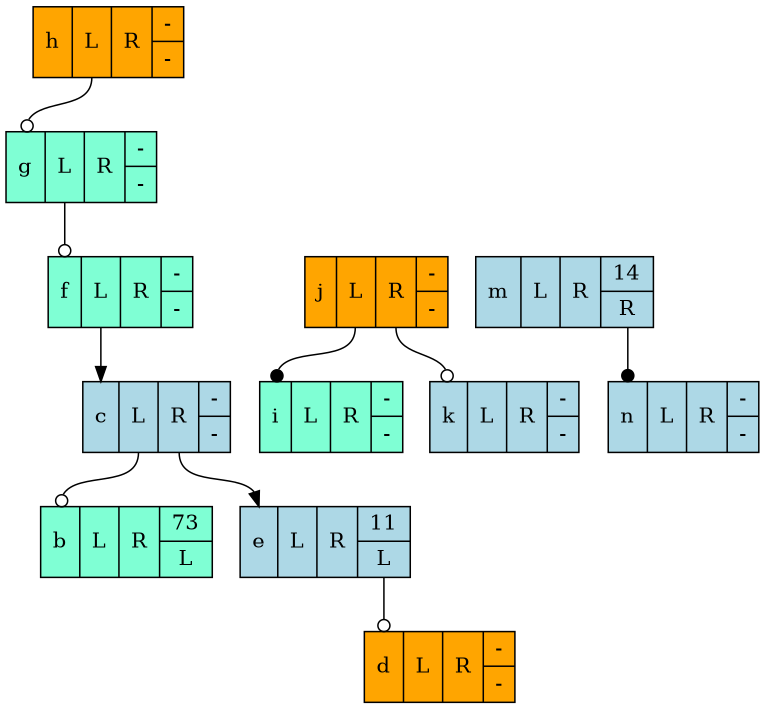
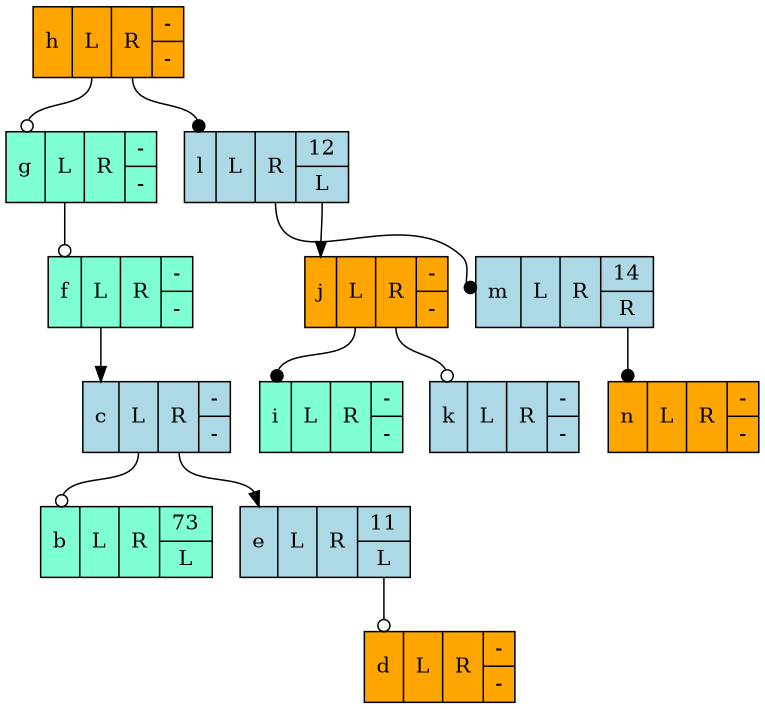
  digraph {
    rankdir=TB
    node [fillcolor=lightblue shape=record style=filled]
    edge [arrowhead=odot headport=f0 tailport=f1]
    n1 [fillcolor=orange label="<f0> h | <f1> L | <f2> R | { - | - }"]
    n2 [fillcolor=aquamarine label="<f0> g | <f1> L | <f2> R | { - | - }"]
+   n3 [label="<f0> l | <f1> L | <f2> R | { 12 | <f3> L }"]
    n4 [fillcolor=aquamarine label="<f0> f | <f1> L | <f2> R | { - | - }"]
    n5 [fillcolor=orange label="<f0> j | <f1> L | <f2> R | { - | - }"]
    n6 [label="<f0> m | <f1> L | <f2> R | { 14 | <f3> R }"]
    n7 [label="<f0> c | <f1> L | <f2> R | { - | - }"]
    n8 [fillcolor=aquamarine label="<f0> b | <f1> L | <f2> R | { 73 | <f3> L }"]
    n9 [label="<f0> e | <f1> L | <f2> R | { 11 | <f3> L }"]
    n10 [fillcolor=orange label="<f0> d | <f1> L | <f2> R | { - | - }"]
    n11 [fillcolor=aquamarine label="<f0> i | <f1> L | <f2> R | { - | - }"]
    n12 [label="<f0> k | <f1> L | <f2> R | { - | - }"]
-   n13 [label="<f0> n | <f1> L | <f2> R | { - | - }"]
+   n13 [fillcolor=orange label="<f0> n | <f1> L | <f2> R | { - | - }"]
    n1 -> n2
+   n1 -> n3 [arrowhead=dot tailport=f2]
    n2 -> n4
+   n3 -> n5 [arrowhead=normal tailport=f3]
+   n3 -> n6 [arrowhead=dot tailport=f2]
    n4 -> n7 [arrowhead=normal]
    n5 -> n11 [arrowhead=dot]
    n5 -> n12 [tailport=f2]
    n6 -> n13 [arrowhead=dot tailport=f3]
    n7 -> n8
    n7 -> n9 [arrowhead=normal tailport=f2]
    n9 -> n10 [tailport=f3]
  }
